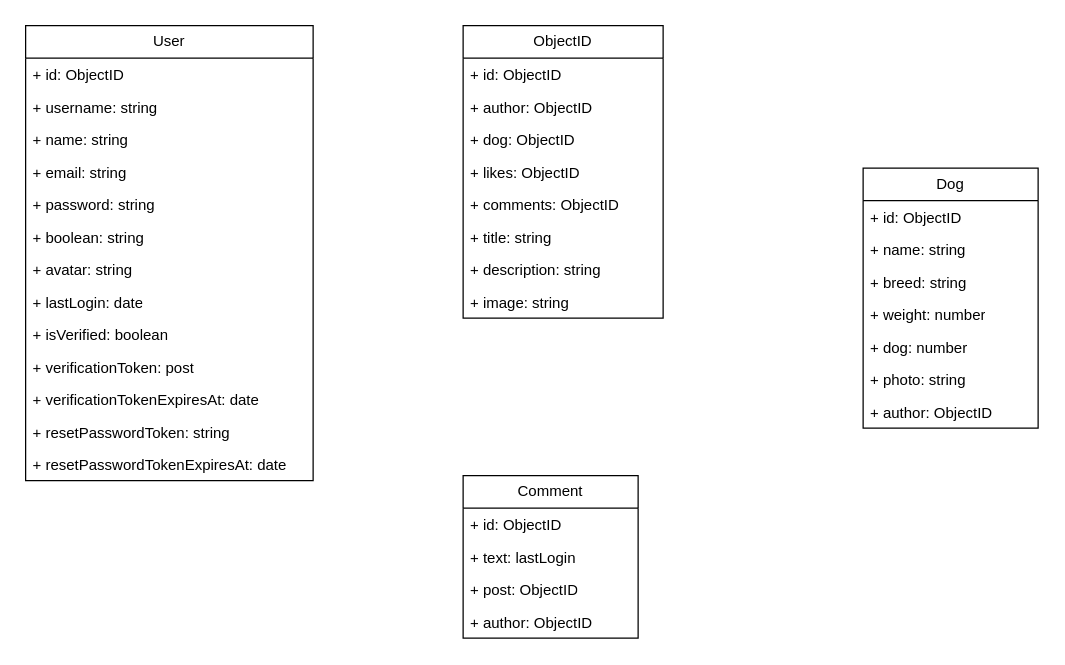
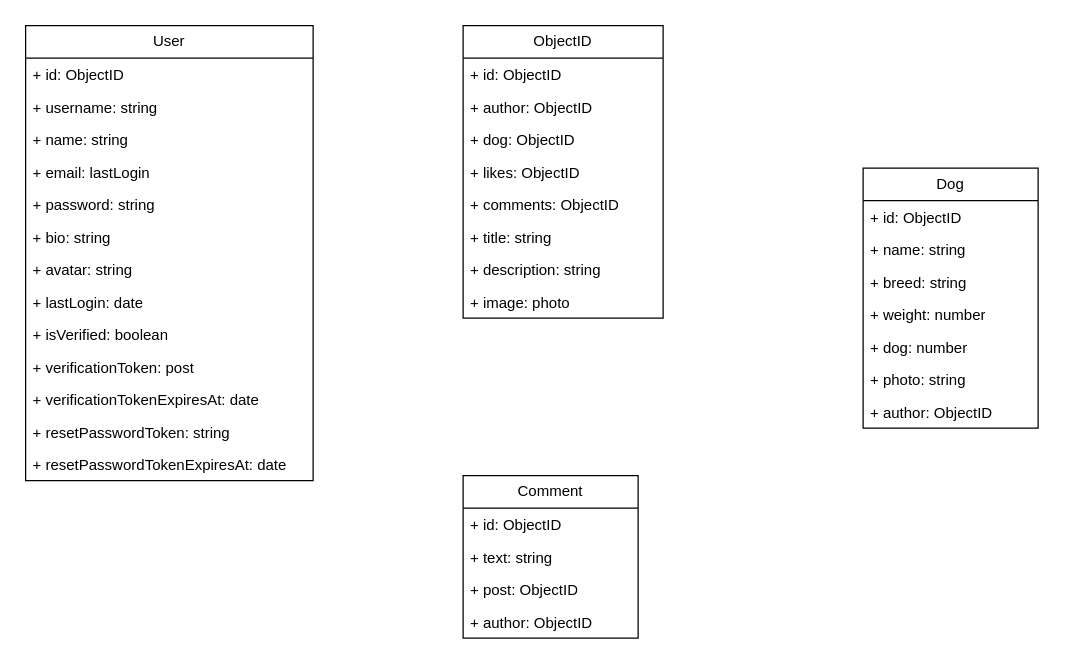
  <mxCell id="0" />
  <mxCell id="1" parent="0" />
  <mxCell id="2" value="User" style="swimlane;fontStyle=0;childLayout=stackLayout;horizontal=1;startSize=26;fillColor=none;horizontalStack=0;resizeParent=1;resizeParentMax=0;resizeLast=0;collapsible=1;marginBottom=0;whiteSpace=wrap;html=1;" vertex="1" parent="1"><mxGeometry x="20" y="20" width="230" height="364" as="geometry" /></mxCell>
  <mxCell id="3" value="+ id: ObjectID" style="text;strokeColor=none;fillColor=none;align=left;verticalAlign=top;spacingLeft=4;spacingRight=4;overflow=hidden;rotatable=0;points=[[0,0.5],[1,0.5]];portConstraint=eastwest;whiteSpace=wrap;html=1;" vertex="1" parent="2"><mxGeometry y="26" width="230" height="26" as="geometry" /></mxCell>
  <mxCell id="4" value="+ username: string" style="text;strokeColor=none;fillColor=none;align=left;verticalAlign=top;spacingLeft=4;spacingRight=4;overflow=hidden;rotatable=0;points=[[0,0.5],[1,0.5]];portConstraint=eastwest;whiteSpace=wrap;html=1;" vertex="1" parent="2"><mxGeometry y="52" width="230" height="26" as="geometry" /></mxCell>
  <mxCell id="5" value="+ name: string" style="text;strokeColor=none;fillColor=none;align=left;verticalAlign=top;spacingLeft=4;spacingRight=4;overflow=hidden;rotatable=0;points=[[0,0.5],[1,0.5]];portConstraint=eastwest;whiteSpace=wrap;html=1;" vertex="1" parent="2"><mxGeometry y="78" width="230" height="26" as="geometry" /></mxCell>
- <mxCell id="6" value="+ email: string" style="text;strokeColor=none;fillColor=none;align=left;verticalAlign=top;spacingLeft=4;spacingRight=4;overflow=hidden;rotatable=0;points=[[0,0.5],[1,0.5]];portConstraint=eastwest;whiteSpace=wrap;html=1;" vertex="1" parent="2"><mxGeometry y="104" width="230" height="26" as="geometry" /></mxCell>
+ <mxCell id="6" value="+ email: lastLogin" style="text;strokeColor=none;fillColor=none;align=left;verticalAlign=top;spacingLeft=4;spacingRight=4;overflow=hidden;rotatable=0;points=[[0,0.5],[1,0.5]];portConstraint=eastwest;whiteSpace=wrap;html=1;" vertex="1" parent="2"><mxGeometry y="104" width="230" height="26" as="geometry" /></mxCell>
  <mxCell id="7" value="+ password: string" style="text;strokeColor=none;fillColor=none;align=left;verticalAlign=top;spacingLeft=4;spacingRight=4;overflow=hidden;rotatable=0;points=[[0,0.5],[1,0.5]];portConstraint=eastwest;whiteSpace=wrap;html=1;" vertex="1" parent="2"><mxGeometry y="130" width="230" height="26" as="geometry" /></mxCell>
- <mxCell id="8" value="+ boolean: string" style="text;strokeColor=none;fillColor=none;align=left;verticalAlign=top;spacingLeft=4;spacingRight=4;overflow=hidden;rotatable=0;points=[[0,0.5],[1,0.5]];portConstraint=eastwest;whiteSpace=wrap;html=1;" vertex="1" parent="2"><mxGeometry y="156" width="230" height="26" as="geometry" /></mxCell>
+ <mxCell id="8" value="+ bio: string" style="text;strokeColor=none;fillColor=none;align=left;verticalAlign=top;spacingLeft=4;spacingRight=4;overflow=hidden;rotatable=0;points=[[0,0.5],[1,0.5]];portConstraint=eastwest;whiteSpace=wrap;html=1;" vertex="1" parent="2"><mxGeometry y="156" width="230" height="26" as="geometry" /></mxCell>
  <mxCell id="9" value="+ avatar: string" style="text;strokeColor=none;fillColor=none;align=left;verticalAlign=top;spacingLeft=4;spacingRight=4;overflow=hidden;rotatable=0;points=[[0,0.5],[1,0.5]];portConstraint=eastwest;whiteSpace=wrap;html=1;" vertex="1" parent="2"><mxGeometry y="182" width="230" height="26" as="geometry" /></mxCell>
  <mxCell id="10" value="+ lastLogin: date" style="text;strokeColor=none;fillColor=none;align=left;verticalAlign=top;spacingLeft=4;spacingRight=4;overflow=hidden;rotatable=0;points=[[0,0.5],[1,0.5]];portConstraint=eastwest;whiteSpace=wrap;html=1;" vertex="1" parent="2"><mxGeometry y="208" width="230" height="26" as="geometry" /></mxCell>
  <mxCell id="11" value="+ isVerified: boolean" style="text;strokeColor=none;fillColor=none;align=left;verticalAlign=top;spacingLeft=4;spacingRight=4;overflow=hidden;rotatable=0;points=[[0,0.5],[1,0.5]];portConstraint=eastwest;whiteSpace=wrap;html=1;" vertex="1" parent="2"><mxGeometry y="234" width="230" height="26" as="geometry" /></mxCell>
  <mxCell id="12" value="+ verificationToken: post" style="text;strokeColor=none;fillColor=none;align=left;verticalAlign=top;spacingLeft=4;spacingRight=4;overflow=hidden;rotatable=0;points=[[0,0.5],[1,0.5]];portConstraint=eastwest;whiteSpace=wrap;html=1;" vertex="1" parent="2"><mxGeometry y="260" width="230" height="26" as="geometry" /></mxCell>
  <mxCell id="13" value="+ verificationTokenExpiresAt: date" style="text;strokeColor=none;fillColor=none;align=left;verticalAlign=top;spacingLeft=4;spacingRight=4;overflow=hidden;rotatable=0;points=[[0,0.5],[1,0.5]];portConstraint=eastwest;whiteSpace=wrap;html=1;" vertex="1" parent="2"><mxGeometry y="286" width="230" height="26" as="geometry" /></mxCell>
  <mxCell id="14" value="+ resetPasswordToken: string" style="text;strokeColor=none;fillColor=none;align=left;verticalAlign=top;spacingLeft=4;spacingRight=4;overflow=hidden;rotatable=0;points=[[0,0.5],[1,0.5]];portConstraint=eastwest;whiteSpace=wrap;html=1;" vertex="1" parent="2"><mxGeometry y="312" width="230" height="26" as="geometry" /></mxCell>
  <mxCell id="15" value="+ resetPasswordTokenExpiresAt: date" style="text;strokeColor=none;fillColor=none;align=left;verticalAlign=top;spacingLeft=4;spacingRight=4;overflow=hidden;rotatable=0;points=[[0,0.5],[1,0.5]];portConstraint=eastwest;whiteSpace=wrap;html=1;" vertex="1" parent="2"><mxGeometry y="338" width="230" height="26" as="geometry" /></mxCell>
  <mxCell id="16" value="ObjectID" style="swimlane;fontStyle=0;childLayout=stackLayout;horizontal=1;startSize=26;fillColor=none;horizontalStack=0;resizeParent=1;resizeParentMax=0;resizeLast=0;collapsible=1;marginBottom=0;whiteSpace=wrap;html=1;" vertex="1" parent="1"><mxGeometry x="370" y="20" width="160" height="234" as="geometry" /></mxCell>
  <mxCell id="17" value="+ id: ObjectID" style="text;strokeColor=none;fillColor=none;align=left;verticalAlign=top;spacingLeft=4;spacingRight=4;overflow=hidden;rotatable=0;points=[[0,0.5],[1,0.5]];portConstraint=eastwest;whiteSpace=wrap;html=1;" vertex="1" parent="16"><mxGeometry y="26" width="160" height="26" as="geometry" /></mxCell>
  <mxCell id="18" value="+ author: ObjectID" style="text;strokeColor=none;fillColor=none;align=left;verticalAlign=top;spacingLeft=4;spacingRight=4;overflow=hidden;rotatable=0;points=[[0,0.5],[1,0.5]];portConstraint=eastwest;whiteSpace=wrap;html=1;" vertex="1" parent="16"><mxGeometry y="52" width="160" height="26" as="geometry" /></mxCell>
  <mxCell id="19" value="+ dog: ObjectID" style="text;strokeColor=none;fillColor=none;align=left;verticalAlign=top;spacingLeft=4;spacingRight=4;overflow=hidden;rotatable=0;points=[[0,0.5],[1,0.5]];portConstraint=eastwest;whiteSpace=wrap;html=1;" vertex="1" parent="16"><mxGeometry y="78" width="160" height="26" as="geometry" /></mxCell>
  <mxCell id="20" value="+ likes: ObjectID" style="text;strokeColor=none;fillColor=none;align=left;verticalAlign=top;spacingLeft=4;spacingRight=4;overflow=hidden;rotatable=0;points=[[0,0.5],[1,0.5]];portConstraint=eastwest;whiteSpace=wrap;html=1;" vertex="1" parent="16"><mxGeometry y="104" width="160" height="26" as="geometry" /></mxCell>
  <mxCell id="21" value="+ comments: ObjectID" style="text;strokeColor=none;fillColor=none;align=left;verticalAlign=top;spacingLeft=4;spacingRight=4;overflow=hidden;rotatable=0;points=[[0,0.5],[1,0.5]];portConstraint=eastwest;whiteSpace=wrap;html=1;" vertex="1" parent="16"><mxGeometry y="130" width="160" height="26" as="geometry" /></mxCell>
  <mxCell id="22" value="+ title: string" style="text;strokeColor=none;fillColor=none;align=left;verticalAlign=top;spacingLeft=4;spacingRight=4;overflow=hidden;rotatable=0;points=[[0,0.5],[1,0.5]];portConstraint=eastwest;whiteSpace=wrap;html=1;" vertex="1" parent="16"><mxGeometry y="156" width="160" height="26" as="geometry" /></mxCell>
  <mxCell id="23" value="+ description: string" style="text;strokeColor=none;fillColor=none;align=left;verticalAlign=top;spacingLeft=4;spacingRight=4;overflow=hidden;rotatable=0;points=[[0,0.5],[1,0.5]];portConstraint=eastwest;whiteSpace=wrap;html=1;" vertex="1" parent="16"><mxGeometry y="182" width="160" height="26" as="geometry" /></mxCell>
- <mxCell id="24" value="+ image: string" style="text;strokeColor=none;fillColor=none;align=left;verticalAlign=top;spacingLeft=4;spacingRight=4;overflow=hidden;rotatable=0;points=[[0,0.5],[1,0.5]];portConstraint=eastwest;whiteSpace=wrap;html=1;" vertex="1" parent="16"><mxGeometry y="208" width="160" height="26" as="geometry" /></mxCell>
+ <mxCell id="24" value="+ image: photo" style="text;strokeColor=none;fillColor=none;align=left;verticalAlign=top;spacingLeft=4;spacingRight=4;overflow=hidden;rotatable=0;points=[[0,0.5],[1,0.5]];portConstraint=eastwest;whiteSpace=wrap;html=1;" vertex="1" parent="16"><mxGeometry y="208" width="160" height="26" as="geometry" /></mxCell>
  <mxCell id="25" value="Comment" style="swimlane;fontStyle=0;childLayout=stackLayout;horizontal=1;startSize=26;fillColor=none;horizontalStack=0;resizeParent=1;resizeParentMax=0;resizeLast=0;collapsible=1;marginBottom=0;whiteSpace=wrap;html=1;" vertex="1" parent="1"><mxGeometry x="370" y="380" width="140" height="130" as="geometry" /></mxCell>
  <mxCell id="26" value="+ id: ObjectID" style="text;strokeColor=none;fillColor=none;align=left;verticalAlign=top;spacingLeft=4;spacingRight=4;overflow=hidden;rotatable=0;points=[[0,0.5],[1,0.5]];portConstraint=eastwest;whiteSpace=wrap;html=1;" vertex="1" parent="25"><mxGeometry y="26" width="140" height="26" as="geometry" /></mxCell>
- <mxCell id="27" value="+ text: lastLogin" style="text;strokeColor=none;fillColor=none;align=left;verticalAlign=top;spacingLeft=4;spacingRight=4;overflow=hidden;rotatable=0;points=[[0,0.5],[1,0.5]];portConstraint=eastwest;whiteSpace=wrap;html=1;" vertex="1" parent="25"><mxGeometry y="52" width="140" height="26" as="geometry" /></mxCell>
+ <mxCell id="27" value="+ text: string" style="text;strokeColor=none;fillColor=none;align=left;verticalAlign=top;spacingLeft=4;spacingRight=4;overflow=hidden;rotatable=0;points=[[0,0.5],[1,0.5]];portConstraint=eastwest;whiteSpace=wrap;html=1;" vertex="1" parent="25"><mxGeometry y="52" width="140" height="26" as="geometry" /></mxCell>
  <mxCell id="28" value="+ post: ObjectID" style="text;strokeColor=none;fillColor=none;align=left;verticalAlign=top;spacingLeft=4;spacingRight=4;overflow=hidden;rotatable=0;points=[[0,0.5],[1,0.5]];portConstraint=eastwest;whiteSpace=wrap;html=1;" vertex="1" parent="25"><mxGeometry y="78" width="140" height="26" as="geometry" /></mxCell>
  <mxCell id="29" value="+ author: ObjectID" style="text;strokeColor=none;fillColor=none;align=left;verticalAlign=top;spacingLeft=4;spacingRight=4;overflow=hidden;rotatable=0;points=[[0,0.5],[1,0.5]];portConstraint=eastwest;whiteSpace=wrap;html=1;" vertex="1" parent="25"><mxGeometry y="104" width="140" height="26" as="geometry" /></mxCell>
  <mxCell id="30" value="Dog" style="swimlane;fontStyle=0;childLayout=stackLayout;horizontal=1;startSize=26;fillColor=none;horizontalStack=0;resizeParent=1;resizeParentMax=0;resizeLast=0;collapsible=1;marginBottom=0;whiteSpace=wrap;html=1;" vertex="1" parent="1"><mxGeometry x="690" y="134" width="140" height="208" as="geometry" /></mxCell>
  <mxCell id="31" value="+ id: ObjectID&lt;span style=&quot;white-space: pre;&quot;&gt;&#09;&lt;/span&gt;" style="text;strokeColor=none;fillColor=none;align=left;verticalAlign=top;spacingLeft=4;spacingRight=4;overflow=hidden;rotatable=0;points=[[0,0.5],[1,0.5]];portConstraint=eastwest;whiteSpace=wrap;html=1;" vertex="1" parent="30"><mxGeometry y="26" width="140" height="26" as="geometry" /></mxCell>
  <mxCell id="32" value="+ name: string" style="text;strokeColor=none;fillColor=none;align=left;verticalAlign=top;spacingLeft=4;spacingRight=4;overflow=hidden;rotatable=0;points=[[0,0.5],[1,0.5]];portConstraint=eastwest;whiteSpace=wrap;html=1;" vertex="1" parent="30"><mxGeometry y="52" width="140" height="26" as="geometry" /></mxCell>
  <mxCell id="33" value="+ breed: string" style="text;strokeColor=none;fillColor=none;align=left;verticalAlign=top;spacingLeft=4;spacingRight=4;overflow=hidden;rotatable=0;points=[[0,0.5],[1,0.5]];portConstraint=eastwest;whiteSpace=wrap;html=1;" vertex="1" parent="30"><mxGeometry y="78" width="140" height="26" as="geometry" /></mxCell>
  <mxCell id="34" value="+ weight: number" style="text;strokeColor=none;fillColor=none;align=left;verticalAlign=top;spacingLeft=4;spacingRight=4;overflow=hidden;rotatable=0;points=[[0,0.5],[1,0.5]];portConstraint=eastwest;whiteSpace=wrap;html=1;" vertex="1" parent="30"><mxGeometry y="104" width="140" height="26" as="geometry" /></mxCell>
  <mxCell id="35" value="+ dog: number" style="text;strokeColor=none;fillColor=none;align=left;verticalAlign=top;spacingLeft=4;spacingRight=4;overflow=hidden;rotatable=0;points=[[0,0.5],[1,0.5]];portConstraint=eastwest;whiteSpace=wrap;html=1;" vertex="1" parent="30"><mxGeometry y="130" width="140" height="26" as="geometry" /></mxCell>
  <mxCell id="36" value="+ photo: string" style="text;strokeColor=none;fillColor=none;align=left;verticalAlign=top;spacingLeft=4;spacingRight=4;overflow=hidden;rotatable=0;points=[[0,0.5],[1,0.5]];portConstraint=eastwest;whiteSpace=wrap;html=1;" vertex="1" parent="30"><mxGeometry y="156" width="140" height="26" as="geometry" /></mxCell>
  <mxCell id="37" value="+ author: ObjectID" style="text;strokeColor=none;fillColor=none;align=left;verticalAlign=top;spacingLeft=4;spacingRight=4;overflow=hidden;rotatable=0;points=[[0,0.5],[1,0.5]];portConstraint=eastwest;whiteSpace=wrap;html=1;" vertex="1" parent="30"><mxGeometry y="182" width="140" height="26" as="geometry" /></mxCell>
